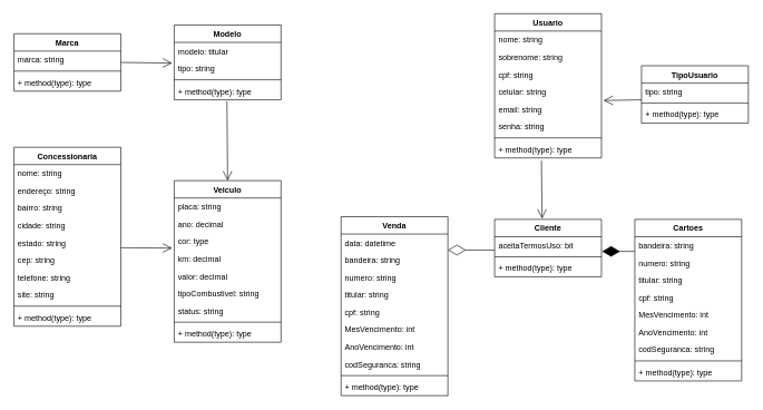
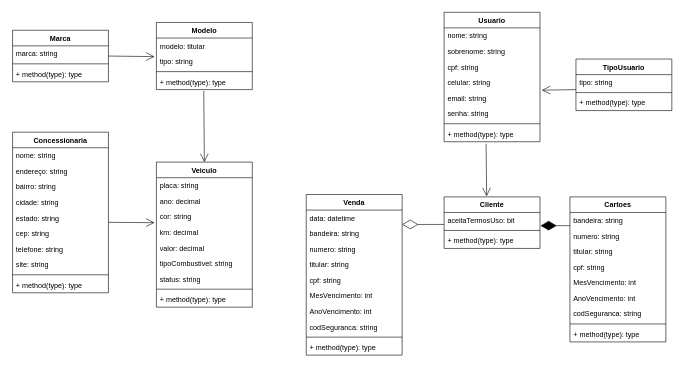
  <mxCell id="0" />
  <mxCell id="1" parent="0" />
  <mxCell id="2" value="Concessionaria" style="swimlane;fontStyle=1;align=center;verticalAlign=top;childLayout=stackLayout;horizontal=1;startSize=26;horizontalStack=0;resizeParent=1;resizeParentMax=0;resizeLast=0;collapsible=1;marginBottom=0;" vertex="1" parent="1"><mxGeometry x="20" y="220" width="160" height="268" as="geometry" /></mxCell>
  <mxCell id="3" value="nome: string" style="text;strokeColor=none;fillColor=none;align=left;verticalAlign=top;spacingLeft=4;spacingRight=4;overflow=hidden;rotatable=0;points=[[0,0.5],[1,0.5]];portConstraint=eastwest;" vertex="1" parent="2"><mxGeometry y="26" width="160" height="26" as="geometry" /></mxCell>
  <mxCell id="4" value="endereço: string" style="text;strokeColor=none;fillColor=none;align=left;verticalAlign=top;spacingLeft=4;spacingRight=4;overflow=hidden;rotatable=0;points=[[0,0.5],[1,0.5]];portConstraint=eastwest;" vertex="1" parent="2"><mxGeometry y="52" width="160" height="26" as="geometry" /></mxCell>
  <mxCell id="5" value="bairro: string" style="text;strokeColor=none;fillColor=none;align=left;verticalAlign=top;spacingLeft=4;spacingRight=4;overflow=hidden;rotatable=0;points=[[0,0.5],[1,0.5]];portConstraint=eastwest;" vertex="1" parent="2"><mxGeometry y="78" width="160" height="26" as="geometry" /></mxCell>
  <mxCell id="6" value="cidade: string" style="text;strokeColor=none;fillColor=none;align=left;verticalAlign=top;spacingLeft=4;spacingRight=4;overflow=hidden;rotatable=0;points=[[0,0.5],[1,0.5]];portConstraint=eastwest;" vertex="1" parent="2"><mxGeometry y="104" width="160" height="26" as="geometry" /></mxCell>
  <mxCell id="7" value="estado: string" style="text;strokeColor=none;fillColor=none;align=left;verticalAlign=top;spacingLeft=4;spacingRight=4;overflow=hidden;rotatable=0;points=[[0,0.5],[1,0.5]];portConstraint=eastwest;" vertex="1" parent="2"><mxGeometry y="130" width="160" height="26" as="geometry" /></mxCell>
  <mxCell id="8" value="cep: string" style="text;strokeColor=none;fillColor=none;align=left;verticalAlign=top;spacingLeft=4;spacingRight=4;overflow=hidden;rotatable=0;points=[[0,0.5],[1,0.5]];portConstraint=eastwest;" vertex="1" parent="2"><mxGeometry y="156" width="160" height="26" as="geometry" /></mxCell>
  <mxCell id="9" value="telefone: string" style="text;strokeColor=none;fillColor=none;align=left;verticalAlign=top;spacingLeft=4;spacingRight=4;overflow=hidden;rotatable=0;points=[[0,0.5],[1,0.5]];portConstraint=eastwest;" vertex="1" parent="2"><mxGeometry y="182" width="160" height="26" as="geometry" /></mxCell>
  <mxCell id="10" value="site: string" style="text;strokeColor=none;fillColor=none;align=left;verticalAlign=top;spacingLeft=4;spacingRight=4;overflow=hidden;rotatable=0;points=[[0,0.5],[1,0.5]];portConstraint=eastwest;" vertex="1" parent="2"><mxGeometry y="208" width="160" height="26" as="geometry" /></mxCell>
  <mxCell id="11" value="" style="line;strokeWidth=1;fillColor=none;align=left;verticalAlign=middle;spacingTop=-1;spacingLeft=3;spacingRight=3;rotatable=0;labelPosition=right;points=[];portConstraint=eastwest;strokeColor=inherit;" vertex="1" parent="2"><mxGeometry y="234" width="160" height="8" as="geometry" /></mxCell>
  <mxCell id="12" value="+ method(type): type" style="text;strokeColor=none;fillColor=none;align=left;verticalAlign=top;spacingLeft=4;spacingRight=4;overflow=hidden;rotatable=0;points=[[0,0.5],[1,0.5]];portConstraint=eastwest;" vertex="1" parent="2"><mxGeometry y="242" width="160" height="26" as="geometry" /></mxCell>
  <mxCell id="13" value="Veiculo" style="swimlane;fontStyle=1;align=center;verticalAlign=top;childLayout=stackLayout;horizontal=1;startSize=26;horizontalStack=0;resizeParent=1;resizeParentMax=0;resizeLast=0;collapsible=1;marginBottom=0;" vertex="1" parent="1"><mxGeometry x="260" y="270" width="160" height="242" as="geometry" /></mxCell>
  <mxCell id="14" value="placa: string" style="text;strokeColor=none;fillColor=none;align=left;verticalAlign=top;spacingLeft=4;spacingRight=4;overflow=hidden;rotatable=0;points=[[0,0.5],[1,0.5]];portConstraint=eastwest;" vertex="1" parent="13"><mxGeometry y="26" width="160" height="26" as="geometry" /></mxCell>
  <mxCell id="15" value="ano: decimal" style="text;strokeColor=none;fillColor=none;align=left;verticalAlign=top;spacingLeft=4;spacingRight=4;overflow=hidden;rotatable=0;points=[[0,0.5],[1,0.5]];portConstraint=eastwest;" vertex="1" parent="13"><mxGeometry y="52" width="160" height="26" as="geometry" /></mxCell>
- <mxCell id="16" value="cor: type" style="text;strokeColor=none;fillColor=none;align=left;verticalAlign=top;spacingLeft=4;spacingRight=4;overflow=hidden;rotatable=0;points=[[0,0.5],[1,0.5]];portConstraint=eastwest;" vertex="1" parent="13"><mxGeometry y="78" width="160" height="26" as="geometry" /></mxCell>
+ <mxCell id="16" value="cor: string" style="text;strokeColor=none;fillColor=none;align=left;verticalAlign=top;spacingLeft=4;spacingRight=4;overflow=hidden;rotatable=0;points=[[0,0.5],[1,0.5]];portConstraint=eastwest;" vertex="1" parent="13"><mxGeometry y="78" width="160" height="26" as="geometry" /></mxCell>
  <mxCell id="17" value="km: decimal" style="text;strokeColor=none;fillColor=none;align=left;verticalAlign=top;spacingLeft=4;spacingRight=4;overflow=hidden;rotatable=0;points=[[0,0.5],[1,0.5]];portConstraint=eastwest;" vertex="1" parent="13"><mxGeometry y="104" width="160" height="26" as="geometry" /></mxCell>
  <mxCell id="18" value="valor: decimal" style="text;strokeColor=none;fillColor=none;align=left;verticalAlign=top;spacingLeft=4;spacingRight=4;overflow=hidden;rotatable=0;points=[[0,0.5],[1,0.5]];portConstraint=eastwest;" vertex="1" parent="13"><mxGeometry y="130" width="160" height="26" as="geometry" /></mxCell>
  <mxCell id="19" value="tipoCombustivel: string" style="text;strokeColor=none;fillColor=none;align=left;verticalAlign=top;spacingLeft=4;spacingRight=4;overflow=hidden;rotatable=0;points=[[0,0.5],[1,0.5]];portConstraint=eastwest;" vertex="1" parent="13"><mxGeometry y="156" width="160" height="26" as="geometry" /></mxCell>
  <mxCell id="20" value="status: string" style="text;strokeColor=none;fillColor=none;align=left;verticalAlign=top;spacingLeft=4;spacingRight=4;overflow=hidden;rotatable=0;points=[[0,0.5],[1,0.5]];portConstraint=eastwest;" vertex="1" parent="13"><mxGeometry y="182" width="160" height="26" as="geometry" /></mxCell>
  <mxCell id="21" value="" style="line;strokeWidth=1;fillColor=none;align=left;verticalAlign=middle;spacingTop=-1;spacingLeft=3;spacingRight=3;rotatable=0;labelPosition=right;points=[];portConstraint=eastwest;strokeColor=inherit;" vertex="1" parent="13"><mxGeometry y="208" width="160" height="8" as="geometry" /></mxCell>
  <mxCell id="22" value="+ method(type): type" style="text;strokeColor=none;fillColor=none;align=left;verticalAlign=top;spacingLeft=4;spacingRight=4;overflow=hidden;rotatable=0;points=[[0,0.5],[1,0.5]];portConstraint=eastwest;" vertex="1" parent="13"><mxGeometry y="216" width="160" height="26" as="geometry" /></mxCell>
  <mxCell id="23" value="Marca" style="swimlane;fontStyle=1;align=center;verticalAlign=top;childLayout=stackLayout;horizontal=1;startSize=26;horizontalStack=0;resizeParent=1;resizeParentMax=0;resizeLast=0;collapsible=1;marginBottom=0;" vertex="1" parent="1"><mxGeometry x="20" y="50" width="160" height="86" as="geometry" /></mxCell>
  <mxCell id="24" value="marca: string" style="text;strokeColor=none;fillColor=none;align=left;verticalAlign=top;spacingLeft=4;spacingRight=4;overflow=hidden;rotatable=0;points=[[0,0.5],[1,0.5]];portConstraint=eastwest;" vertex="1" parent="23"><mxGeometry y="26" width="160" height="26" as="geometry" /></mxCell>
  <mxCell id="25" value="" style="line;strokeWidth=1;fillColor=none;align=left;verticalAlign=middle;spacingTop=-1;spacingLeft=3;spacingRight=3;rotatable=0;labelPosition=right;points=[];portConstraint=eastwest;strokeColor=inherit;" vertex="1" parent="23"><mxGeometry y="52" width="160" height="8" as="geometry" /></mxCell>
  <mxCell id="26" value="+ method(type): type" style="text;strokeColor=none;fillColor=none;align=left;verticalAlign=top;spacingLeft=4;spacingRight=4;overflow=hidden;rotatable=0;points=[[0,0.5],[1,0.5]];portConstraint=eastwest;" vertex="1" parent="23"><mxGeometry y="60" width="160" height="26" as="geometry" /></mxCell>
  <mxCell id="27" value="Modelo" style="swimlane;fontStyle=1;align=center;verticalAlign=top;childLayout=stackLayout;horizontal=1;startSize=26;horizontalStack=0;resizeParent=1;resizeParentMax=0;resizeLast=0;collapsible=1;marginBottom=0;" vertex="1" parent="1"><mxGeometry x="260" y="37" width="160" height="112" as="geometry" /></mxCell>
  <mxCell id="28" value="modelo: titular" style="text;strokeColor=none;fillColor=none;align=left;verticalAlign=top;spacingLeft=4;spacingRight=4;overflow=hidden;rotatable=0;points=[[0,0.5],[1,0.5]];portConstraint=eastwest;" vertex="1" parent="27"><mxGeometry y="26" width="160" height="26" as="geometry" /></mxCell>
  <mxCell id="29" value="" style="endArrow=open;endFill=1;endSize=12;html=1;rounded=0;entryX=-0.019;entryY=0.192;entryDx=0;entryDy=0;entryPerimeter=0;" edge="1" parent="27" target="30"><mxGeometry width="160" relative="1" as="geometry"><mxPoint x="-80" y="56" as="sourcePoint" /><mxPoint x="70" y="55.5" as="targetPoint" /></mxGeometry></mxCell>
  <mxCell id="30" value="tipo: string" style="text;strokeColor=none;fillColor=none;align=left;verticalAlign=top;spacingLeft=4;spacingRight=4;overflow=hidden;rotatable=0;points=[[0,0.5],[1,0.5]];portConstraint=eastwest;" vertex="1" parent="27"><mxGeometry y="52" width="160" height="26" as="geometry" /></mxCell>
  <mxCell id="31" value="" style="line;strokeWidth=1;fillColor=none;align=left;verticalAlign=middle;spacingTop=-1;spacingLeft=3;spacingRight=3;rotatable=0;labelPosition=right;points=[];portConstraint=eastwest;strokeColor=inherit;" vertex="1" parent="27"><mxGeometry y="78" width="160" height="8" as="geometry" /></mxCell>
  <mxCell id="32" value="+ method(type): type" style="text;strokeColor=none;fillColor=none;align=left;verticalAlign=top;spacingLeft=4;spacingRight=4;overflow=hidden;rotatable=0;points=[[0,0.5],[1,0.5]];portConstraint=eastwest;" vertex="1" parent="27"><mxGeometry y="86" width="160" height="26" as="geometry" /></mxCell>
  <mxCell id="33" value="Usuario" style="swimlane;fontStyle=1;align=center;verticalAlign=top;childLayout=stackLayout;horizontal=1;startSize=26;horizontalStack=0;resizeParent=1;resizeParentMax=0;resizeLast=0;collapsible=1;marginBottom=0;" vertex="1" parent="1"><mxGeometry x="740" y="20" width="160" height="216" as="geometry" /></mxCell>
  <mxCell id="34" value="nome: string" style="text;strokeColor=none;fillColor=none;align=left;verticalAlign=top;spacingLeft=4;spacingRight=4;overflow=hidden;rotatable=0;points=[[0,0.5],[1,0.5]];portConstraint=eastwest;" vertex="1" parent="33"><mxGeometry y="26" width="160" height="26" as="geometry" /></mxCell>
  <mxCell id="35" value="sobrenome: string" style="text;strokeColor=none;fillColor=none;align=left;verticalAlign=top;spacingLeft=4;spacingRight=4;overflow=hidden;rotatable=0;points=[[0,0.5],[1,0.5]];portConstraint=eastwest;" vertex="1" parent="33"><mxGeometry y="52" width="160" height="26" as="geometry" /></mxCell>
  <mxCell id="36" value="cpf: string" style="text;strokeColor=none;fillColor=none;align=left;verticalAlign=top;spacingLeft=4;spacingRight=4;overflow=hidden;rotatable=0;points=[[0,0.5],[1,0.5]];portConstraint=eastwest;" vertex="1" parent="33"><mxGeometry y="78" width="160" height="26" as="geometry" /></mxCell>
  <mxCell id="37" value="celular: string" style="text;strokeColor=none;fillColor=none;align=left;verticalAlign=top;spacingLeft=4;spacingRight=4;overflow=hidden;rotatable=0;points=[[0,0.5],[1,0.5]];portConstraint=eastwest;" vertex="1" parent="33"><mxGeometry y="104" width="160" height="26" as="geometry" /></mxCell>
  <mxCell id="38" value="email: string" style="text;strokeColor=none;fillColor=none;align=left;verticalAlign=top;spacingLeft=4;spacingRight=4;overflow=hidden;rotatable=0;points=[[0,0.5],[1,0.5]];portConstraint=eastwest;" vertex="1" parent="33"><mxGeometry y="130" width="160" height="26" as="geometry" /></mxCell>
  <mxCell id="39" value="senha: string" style="text;strokeColor=none;fillColor=none;align=left;verticalAlign=top;spacingLeft=4;spacingRight=4;overflow=hidden;rotatable=0;points=[[0,0.5],[1,0.5]];portConstraint=eastwest;" vertex="1" parent="33"><mxGeometry y="156" width="160" height="26" as="geometry" /></mxCell>
  <mxCell id="40" value="" style="line;strokeWidth=1;fillColor=none;align=left;verticalAlign=middle;spacingTop=-1;spacingLeft=3;spacingRight=3;rotatable=0;labelPosition=right;points=[];portConstraint=eastwest;strokeColor=inherit;" vertex="1" parent="33"><mxGeometry y="182" width="160" height="8" as="geometry" /></mxCell>
  <mxCell id="41" value="+ method(type): type" style="text;strokeColor=none;fillColor=none;align=left;verticalAlign=top;spacingLeft=4;spacingRight=4;overflow=hidden;rotatable=0;points=[[0,0.5],[1,0.5]];portConstraint=eastwest;" vertex="1" parent="33"><mxGeometry y="190" width="160" height="26" as="geometry" /></mxCell>
  <mxCell id="42" value="Cliente" style="swimlane;fontStyle=1;align=center;verticalAlign=top;childLayout=stackLayout;horizontal=1;startSize=26;horizontalStack=0;resizeParent=1;resizeParentMax=0;resizeLast=0;collapsible=1;marginBottom=0;" vertex="1" parent="1"><mxGeometry x="740" y="328" width="160" height="86" as="geometry" /></mxCell>
  <mxCell id="43" value="aceitaTermosUso: bit&#10;" style="text;strokeColor=none;fillColor=none;align=left;verticalAlign=top;spacingLeft=4;spacingRight=4;overflow=hidden;rotatable=0;points=[[0,0.5],[1,0.5]];portConstraint=eastwest;" vertex="1" parent="42"><mxGeometry y="26" width="160" height="26" as="geometry" /></mxCell>
  <mxCell id="44" value="" style="line;strokeWidth=1;fillColor=none;align=left;verticalAlign=middle;spacingTop=-1;spacingLeft=3;spacingRight=3;rotatable=0;labelPosition=right;points=[];portConstraint=eastwest;strokeColor=inherit;" vertex="1" parent="42"><mxGeometry y="52" width="160" height="8" as="geometry" /></mxCell>
  <mxCell id="45" value="+ method(type): type" style="text;strokeColor=none;fillColor=none;align=left;verticalAlign=top;spacingLeft=4;spacingRight=4;overflow=hidden;rotatable=0;points=[[0,0.5],[1,0.5]];portConstraint=eastwest;" vertex="1" parent="42"><mxGeometry y="60" width="160" height="26" as="geometry" /></mxCell>
  <mxCell id="46" value="Cartoes" style="swimlane;fontStyle=1;align=center;verticalAlign=top;childLayout=stackLayout;horizontal=1;startSize=26;horizontalStack=0;resizeParent=1;resizeParentMax=0;resizeLast=0;collapsible=1;marginBottom=0;" vertex="1" parent="1"><mxGeometry x="950" y="328" width="160" height="242" as="geometry" /></mxCell>
  <mxCell id="47" value="bandeira: string" style="text;strokeColor=none;fillColor=none;align=left;verticalAlign=top;spacingLeft=4;spacingRight=4;overflow=hidden;rotatable=0;points=[[0,0.5],[1,0.5]];portConstraint=eastwest;" vertex="1" parent="46"><mxGeometry y="26" width="160" height="26" as="geometry" /></mxCell>
  <mxCell id="48" value="numero: string" style="text;strokeColor=none;fillColor=none;align=left;verticalAlign=top;spacingLeft=4;spacingRight=4;overflow=hidden;rotatable=0;points=[[0,0.5],[1,0.5]];portConstraint=eastwest;" vertex="1" parent="46"><mxGeometry y="52" width="160" height="26" as="geometry" /></mxCell>
  <mxCell id="49" value="titular: string" style="text;strokeColor=none;fillColor=none;align=left;verticalAlign=top;spacingLeft=4;spacingRight=4;overflow=hidden;rotatable=0;points=[[0,0.5],[1,0.5]];portConstraint=eastwest;" vertex="1" parent="46"><mxGeometry y="78" width="160" height="26" as="geometry" /></mxCell>
  <mxCell id="50" value="cpf: string" style="text;strokeColor=none;fillColor=none;align=left;verticalAlign=top;spacingLeft=4;spacingRight=4;overflow=hidden;rotatable=0;points=[[0,0.5],[1,0.5]];portConstraint=eastwest;" vertex="1" parent="46"><mxGeometry y="104" width="160" height="26" as="geometry" /></mxCell>
  <mxCell id="51" value="MesVencimento: int" style="text;strokeColor=none;fillColor=none;align=left;verticalAlign=top;spacingLeft=4;spacingRight=4;overflow=hidden;rotatable=0;points=[[0,0.5],[1,0.5]];portConstraint=eastwest;" vertex="1" parent="46"><mxGeometry y="130" width="160" height="26" as="geometry" /></mxCell>
  <mxCell id="52" value="AnoVencimento: int" style="text;strokeColor=none;fillColor=none;align=left;verticalAlign=top;spacingLeft=4;spacingRight=4;overflow=hidden;rotatable=0;points=[[0,0.5],[1,0.5]];portConstraint=eastwest;" vertex="1" parent="46"><mxGeometry y="156" width="160" height="26" as="geometry" /></mxCell>
  <mxCell id="53" value="codSeguranca: string" style="text;strokeColor=none;fillColor=none;align=left;verticalAlign=top;spacingLeft=4;spacingRight=4;overflow=hidden;rotatable=0;points=[[0,0.5],[1,0.5]];portConstraint=eastwest;" vertex="1" parent="46"><mxGeometry y="182" width="160" height="26" as="geometry" /></mxCell>
  <mxCell id="54" value="" style="line;strokeWidth=1;fillColor=none;align=left;verticalAlign=middle;spacingTop=-1;spacingLeft=3;spacingRight=3;rotatable=0;labelPosition=right;points=[];portConstraint=eastwest;strokeColor=inherit;" vertex="1" parent="46"><mxGeometry y="208" width="160" height="8" as="geometry" /></mxCell>
  <mxCell id="55" value="+ method(type): type" style="text;strokeColor=none;fillColor=none;align=left;verticalAlign=top;spacingLeft=4;spacingRight=4;overflow=hidden;rotatable=0;points=[[0,0.5],[1,0.5]];portConstraint=eastwest;" vertex="1" parent="46"><mxGeometry y="216" width="160" height="26" as="geometry" /></mxCell>
  <mxCell id="56" value="Venda" style="swimlane;fontStyle=1;align=center;verticalAlign=top;childLayout=stackLayout;horizontal=1;startSize=26;horizontalStack=0;resizeParent=1;resizeParentMax=0;resizeLast=0;collapsible=1;marginBottom=0;" vertex="1" parent="1"><mxGeometry x="510" y="324" width="160" height="268" as="geometry" /></mxCell>
  <mxCell id="57" value="data: datetime" style="text;strokeColor=none;fillColor=none;align=left;verticalAlign=top;spacingLeft=4;spacingRight=4;overflow=hidden;rotatable=0;points=[[0,0.5],[1,0.5]];portConstraint=eastwest;" vertex="1" parent="56"><mxGeometry y="26" width="160" height="26" as="geometry" /></mxCell>
  <mxCell id="58" value="bandeira: string" style="text;strokeColor=none;fillColor=none;align=left;verticalAlign=top;spacingLeft=4;spacingRight=4;overflow=hidden;rotatable=0;points=[[0,0.5],[1,0.5]];portConstraint=eastwest;" vertex="1" parent="56"><mxGeometry y="52" width="160" height="26" as="geometry" /></mxCell>
  <mxCell id="59" value="numero: string" style="text;strokeColor=none;fillColor=none;align=left;verticalAlign=top;spacingLeft=4;spacingRight=4;overflow=hidden;rotatable=0;points=[[0,0.5],[1,0.5]];portConstraint=eastwest;" vertex="1" parent="56"><mxGeometry y="78" width="160" height="26" as="geometry" /></mxCell>
  <mxCell id="60" value="titular: string" style="text;strokeColor=none;fillColor=none;align=left;verticalAlign=top;spacingLeft=4;spacingRight=4;overflow=hidden;rotatable=0;points=[[0,0.5],[1,0.5]];portConstraint=eastwest;" vertex="1" parent="56"><mxGeometry y="104" width="160" height="26" as="geometry" /></mxCell>
  <mxCell id="61" value="cpf: string" style="text;strokeColor=none;fillColor=none;align=left;verticalAlign=top;spacingLeft=4;spacingRight=4;overflow=hidden;rotatable=0;points=[[0,0.5],[1,0.5]];portConstraint=eastwest;" vertex="1" parent="56"><mxGeometry y="130" width="160" height="26" as="geometry" /></mxCell>
  <mxCell id="62" value="MesVencimento: int" style="text;strokeColor=none;fillColor=none;align=left;verticalAlign=top;spacingLeft=4;spacingRight=4;overflow=hidden;rotatable=0;points=[[0,0.5],[1,0.5]];portConstraint=eastwest;" vertex="1" parent="56"><mxGeometry y="156" width="160" height="26" as="geometry" /></mxCell>
  <mxCell id="63" value="AnoVencimento: int" style="text;strokeColor=none;fillColor=none;align=left;verticalAlign=top;spacingLeft=4;spacingRight=4;overflow=hidden;rotatable=0;points=[[0,0.5],[1,0.5]];portConstraint=eastwest;" vertex="1" parent="56"><mxGeometry y="182" width="160" height="26" as="geometry" /></mxCell>
  <mxCell id="64" value="codSeguranca: string" style="text;strokeColor=none;fillColor=none;align=left;verticalAlign=top;spacingLeft=4;spacingRight=4;overflow=hidden;rotatable=0;points=[[0,0.5],[1,0.5]];portConstraint=eastwest;" vertex="1" parent="56"><mxGeometry y="208" width="160" height="26" as="geometry" /></mxCell>
  <mxCell id="65" value="" style="line;strokeWidth=1;fillColor=none;align=left;verticalAlign=middle;spacingTop=-1;spacingLeft=3;spacingRight=3;rotatable=0;labelPosition=right;points=[];portConstraint=eastwest;strokeColor=inherit;" vertex="1" parent="56"><mxGeometry y="234" width="160" height="8" as="geometry" /></mxCell>
  <mxCell id="66" value="+ method(type): type" style="text;strokeColor=none;fillColor=none;align=left;verticalAlign=top;spacingLeft=4;spacingRight=4;overflow=hidden;rotatable=0;points=[[0,0.5],[1,0.5]];portConstraint=eastwest;" vertex="1" parent="56"><mxGeometry y="242" width="160" height="26" as="geometry" /></mxCell>
  <mxCell id="67" value="TipoUsuario" style="swimlane;fontStyle=1;align=center;verticalAlign=top;childLayout=stackLayout;horizontal=1;startSize=26;horizontalStack=0;resizeParent=1;resizeParentMax=0;resizeLast=0;collapsible=1;marginBottom=0;" vertex="1" parent="1"><mxGeometry x="960" y="98" width="160" height="86" as="geometry" /></mxCell>
  <mxCell id="68" value="tipo: string" style="text;strokeColor=none;fillColor=none;align=left;verticalAlign=top;spacingLeft=4;spacingRight=4;overflow=hidden;rotatable=0;points=[[0,0.5],[1,0.5]];portConstraint=eastwest;" vertex="1" parent="67"><mxGeometry y="26" width="160" height="26" as="geometry" /></mxCell>
  <mxCell id="69" value="" style="line;strokeWidth=1;fillColor=none;align=left;verticalAlign=middle;spacingTop=-1;spacingLeft=3;spacingRight=3;rotatable=0;labelPosition=right;points=[];portConstraint=eastwest;strokeColor=inherit;" vertex="1" parent="67"><mxGeometry y="52" width="160" height="8" as="geometry" /></mxCell>
  <mxCell id="70" value="+ method(type): type" style="text;strokeColor=none;fillColor=none;align=left;verticalAlign=top;spacingLeft=4;spacingRight=4;overflow=hidden;rotatable=0;points=[[0,0.5],[1,0.5]];portConstraint=eastwest;" vertex="1" parent="67"><mxGeometry y="60" width="160" height="26" as="geometry" /></mxCell>
  <mxCell id="71" value="" style="endArrow=diamondThin;endFill=0;endSize=24;html=1;rounded=0;entryX=1;entryY=0.923;entryDx=0;entryDy=0;entryPerimeter=0;exitX=0;exitY=0.769;exitDx=0;exitDy=0;exitPerimeter=0;" edge="1" parent="1" target="57"><mxGeometry width="160" relative="1" as="geometry"><mxPoint x="740" y="373.994" as="sourcePoint" /><mxPoint x="790" y="280" as="targetPoint" /></mxGeometry></mxCell>
  <mxCell id="72" value="" style="endArrow=diamondThin;endFill=1;endSize=24;html=1;rounded=0;entryX=1.006;entryY=0.846;entryDx=0;entryDy=0;entryPerimeter=0;" edge="1" parent="1"><mxGeometry width="160" relative="1" as="geometry"><mxPoint x="950" y="376" as="sourcePoint" /><mxPoint x="900.96" y="375.996" as="targetPoint" /></mxGeometry></mxCell>
  <mxCell id="73" value="" style="endArrow=open;endFill=1;endSize=12;html=1;rounded=0;exitX=0.494;exitY=1.077;exitDx=0;exitDy=0;exitPerimeter=0;entryX=0.5;entryY=0;entryDx=0;entryDy=0;" edge="1" parent="1" source="32" target="13"><mxGeometry width="160" relative="1" as="geometry"><mxPoint x="340" y="210" as="sourcePoint" /><mxPoint x="500" y="210" as="targetPoint" /></mxGeometry></mxCell>
  <mxCell id="74" value="" style="endArrow=open;endFill=1;endSize=12;html=1;rounded=0;entryX=-0.019;entryY=0.885;entryDx=0;entryDy=0;entryPerimeter=0;" edge="1" parent="1" target="16"><mxGeometry width="160" relative="1" as="geometry"><mxPoint x="180" y="370.5" as="sourcePoint" /><mxPoint x="250" y="371" as="targetPoint" /></mxGeometry></mxCell>
  <mxCell id="75" value="" style="endArrow=open;endFill=1;endSize=12;html=1;rounded=0;exitX=0.438;exitY=1.154;exitDx=0;exitDy=0;exitPerimeter=0;entryX=0.444;entryY=-0.012;entryDx=0;entryDy=0;entryPerimeter=0;" edge="1" parent="1" source="41" target="42"><mxGeometry width="160" relative="1" as="geometry"><mxPoint x="820" y="300" as="sourcePoint" /><mxPoint x="980" y="300" as="targetPoint" /></mxGeometry></mxCell>
  <mxCell id="76" value="" style="endArrow=open;endFill=1;endSize=12;html=1;rounded=0;exitX=0;exitY=0.962;exitDx=0;exitDy=0;exitPerimeter=0;entryX=1.019;entryY=0;entryDx=0;entryDy=0;entryPerimeter=0;" edge="1" parent="1" source="68" target="38"><mxGeometry width="160" relative="1" as="geometry"><mxPoint x="920" y="260" as="sourcePoint" /><mxPoint x="1080" y="260" as="targetPoint" /></mxGeometry></mxCell>
